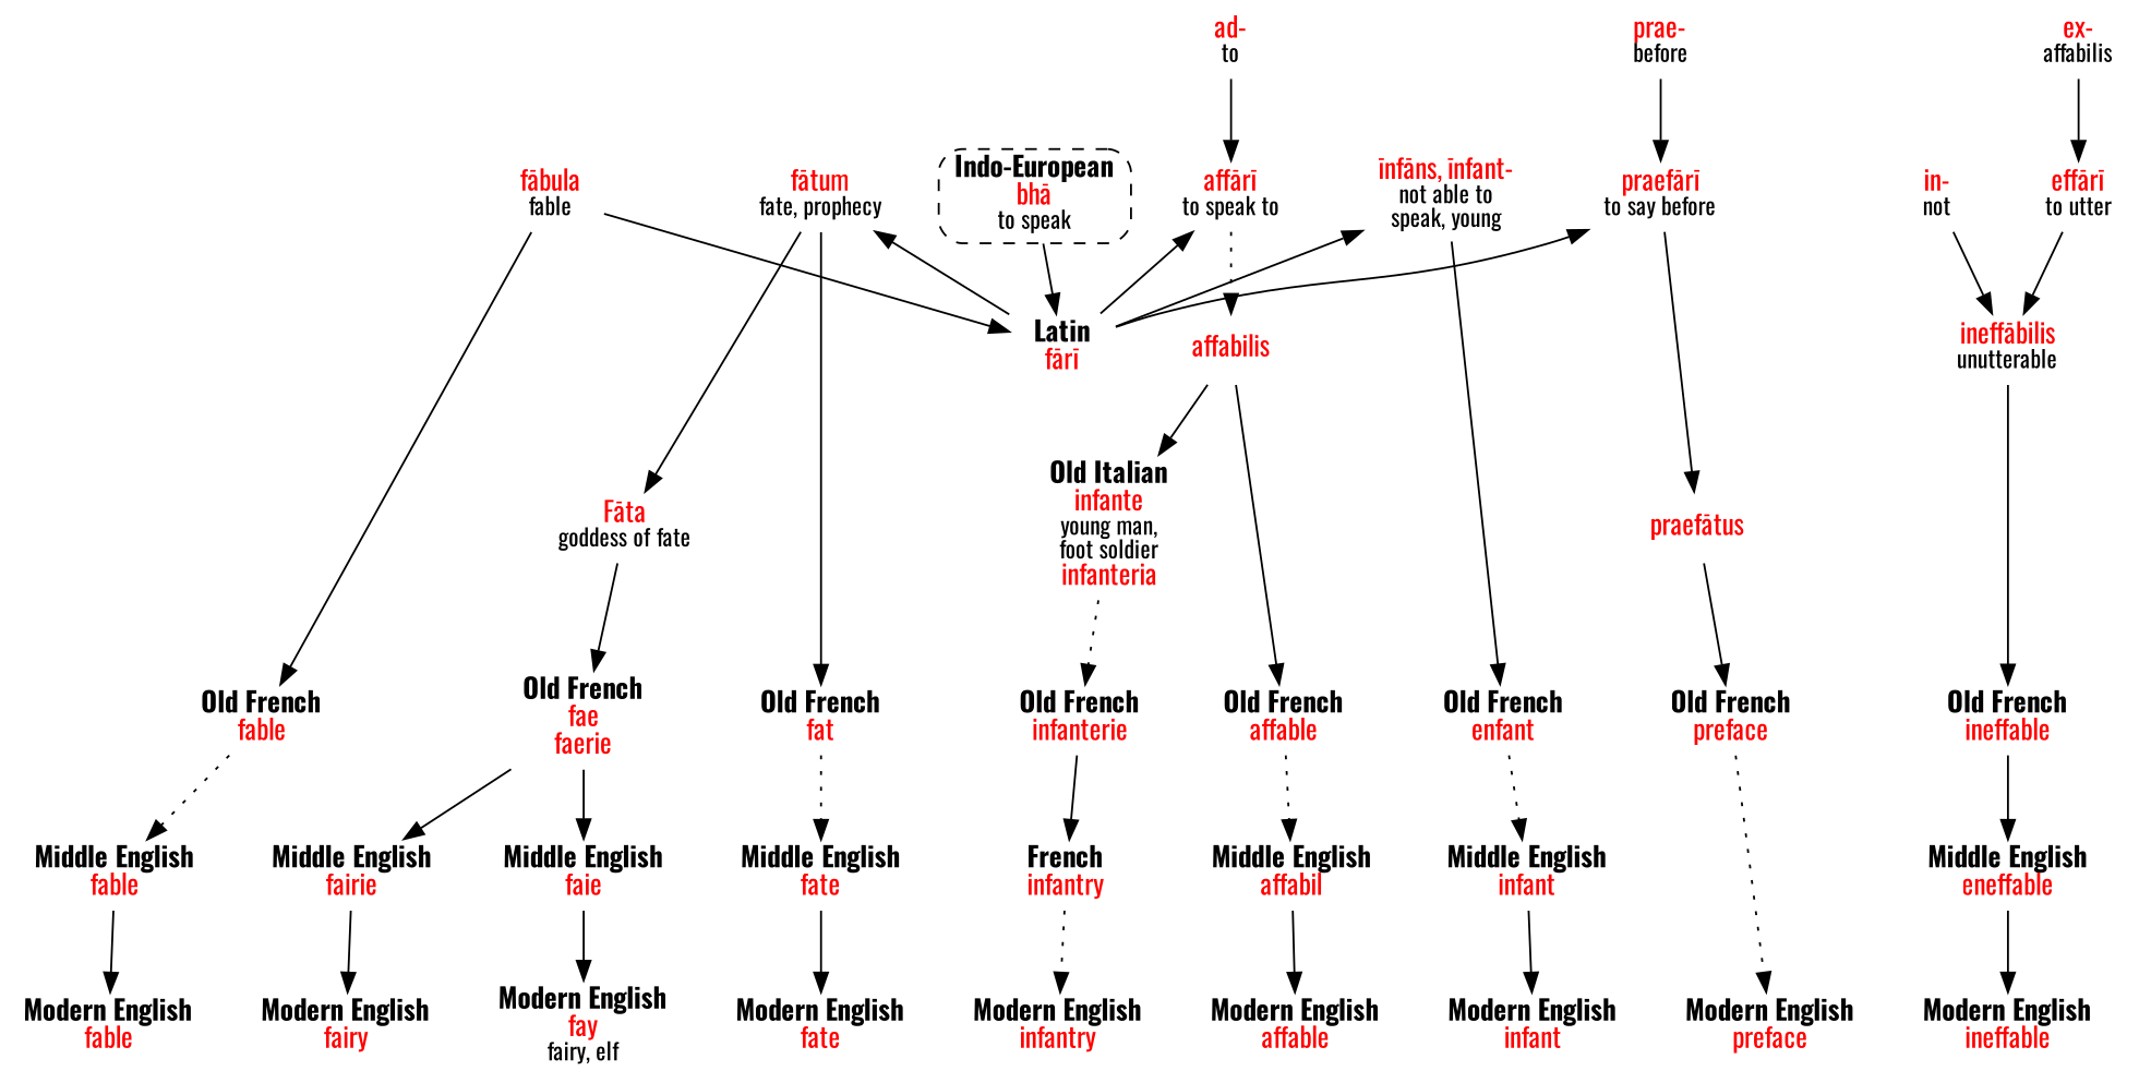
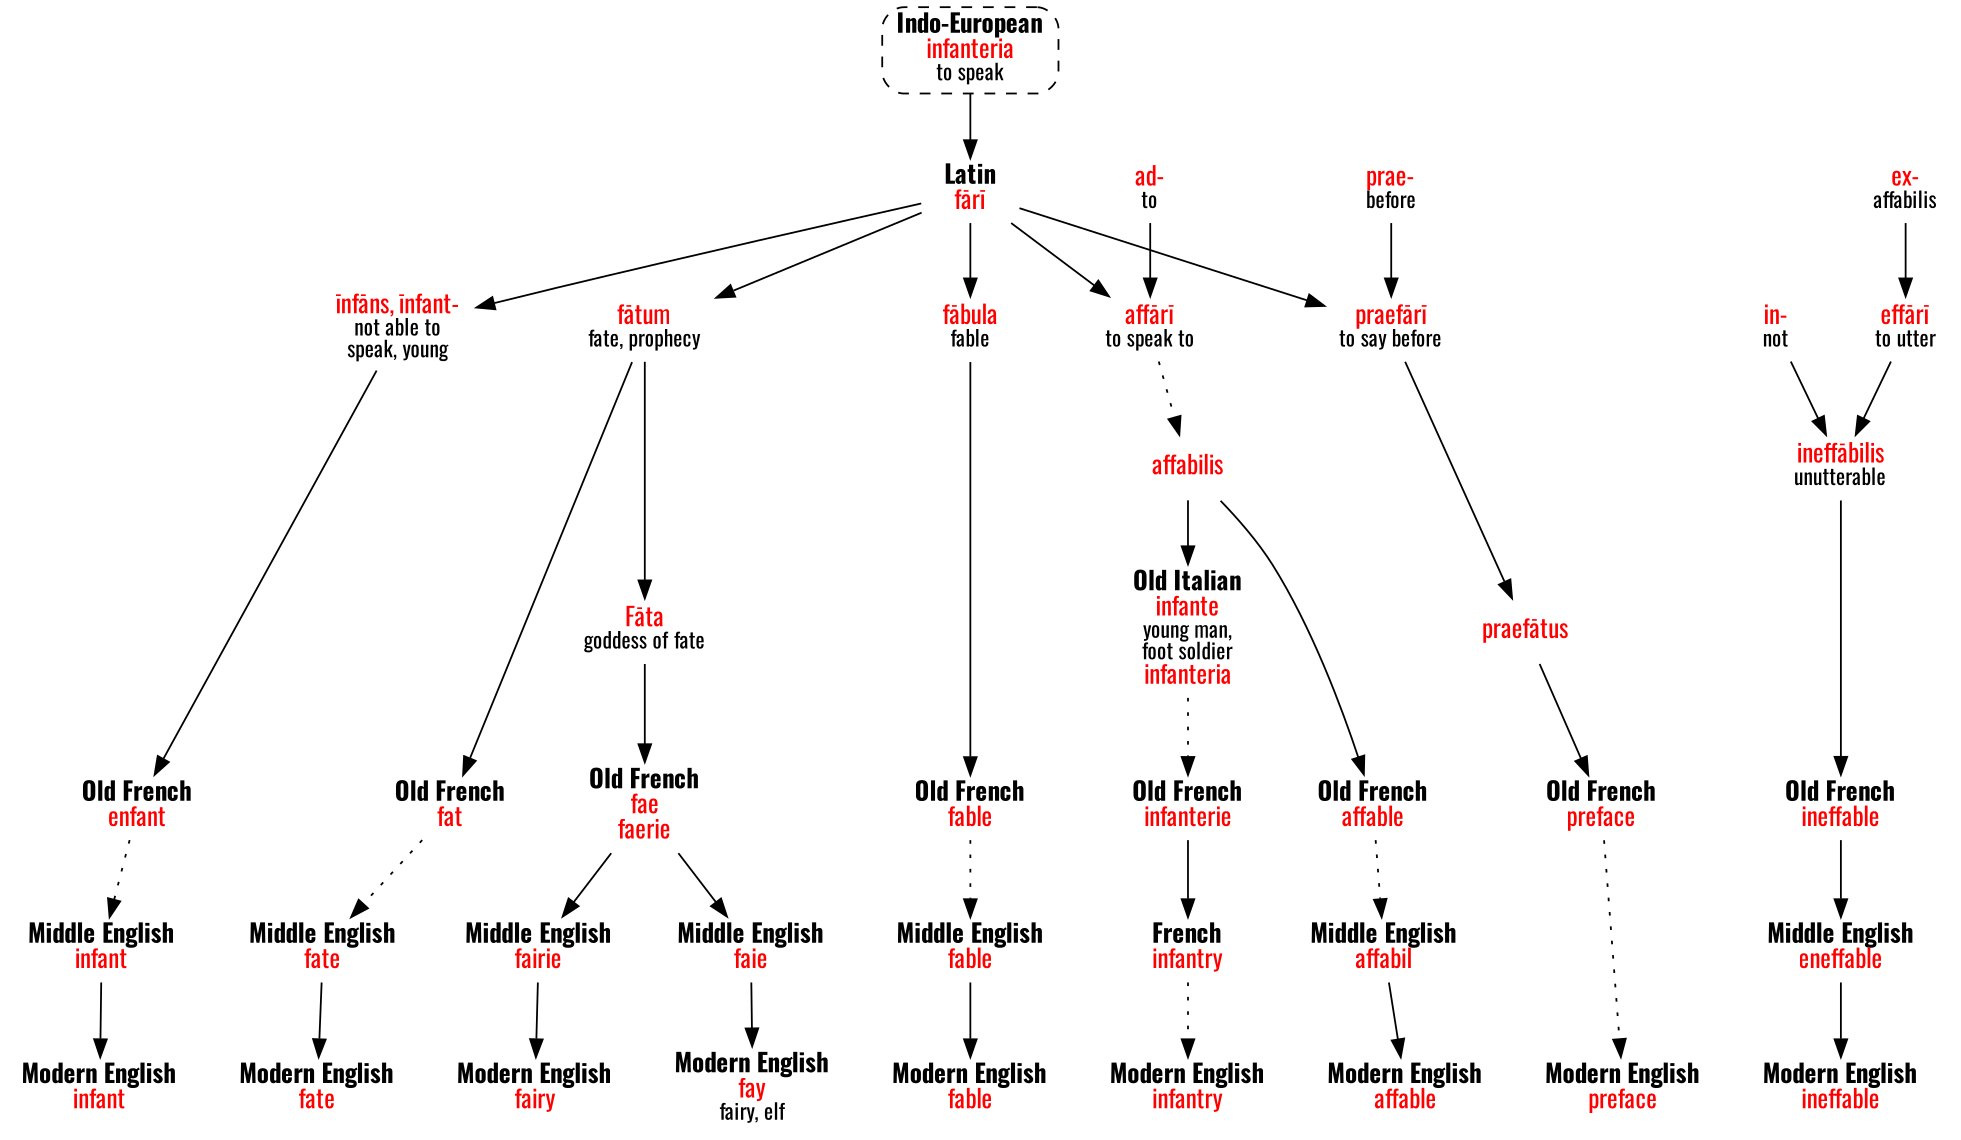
  digraph {
    fontname=Oswald
    node [fontname=Oswald shape=plaintext]
    edge [fontname=Oswald]
    n1 [label=<<font color="red">fābula</font><br/><font point-size="12">fable</font>>]
    n2 [label=<<font color="red">fātum</font><br/><font point-size="12">fate, prophecy</font>>]
    n3 [label=<<font color="red">affārī</font><br/><font point-size="12">to speak to</font>>]
    n4 [label=<<font color="red">effārī</font><br/><font point-size="12">to utter</font>>]
    n5 [label=<<font color="red">īnfāns, īnfant-</font><br/><font point-size="12">not able to<br/>speak, young</font>>]
    n6 [label=<<font color="red">praefārī</font><br/><font point-size="12">to say before</font>>]
    n7 [label=<<b>Modern English</b><br/><font color="red">fable</font>>]
    n8 [label=<<b>Modern English</b><br/><font color="red">fate</font>>]
    n9 [label=<<b>Modern English</b><br/><font color="red">fairy</font>>]
    n10 [label=<<b>Modern English</b><br/><font color="red">fay</font><br/><font point-size="12">fairy, elf</font>>]
    n11 [label=<<b>Modern English</b><br/><font color="red">affable</font>>]
    n12 [label=<<b>Modern English</b><br/><font color="red">ineffable</font>>]
    n13 [label=<<b>Modern English</b><br/><font color="red">infant</font>>]
    n14 [label=<<b>Modern English</b><br/><font color="red">infantry</font>>]
    n15 [label=<<b>Modern English</b><br/><font color="red">preface</font>>]
    n16 [label=<<b>Old French</b><br/><font color="red">fable</font>>]
    n17 [label=<<b>Old French</b><br/><font color="red">fat</font>>]
    n18 [label=<<b>Old French</b><br/><font color="red">fae<br/>faerie</font>>]
    n19 [label=<<b>Old French</b><br/><font color="red">affable</font>>]
    n20 [label=<<b>Old French</b><br/><font color="red">ineffable</font>>]
    n21 [label=<<b>Old French</b><br/><font color="red">enfant</font>>]
    n22 [label=<<b>Old French</b><br/><font color="red">infanterie</font>>]
    n23 [label=<<b>Old French</b><br/><font color="red">preface</font>>]
    n24 [label=<<font color="red">Fāta</font><br/><font point-size="12">goddess of fate</font>>]
    n25 [label=<<font color="red">affabilis</font>>]
    n26 [label=<<font color="red">ineffābilis</font><br/><font point-size="12">unutterable</font>>]
    n27 [label=<<font color="red">praefātus</font>>]
    n28 [label=<<b>Middle English</b><br/><font color="red">fable</font>>]
    n29 [label=<<b>Middle English</b><br/><font color="red">fate</font>>]
    n30 [label=<<b>Middle English</b><br/><font color="red">fairie</font>>]
    n31 [label=<<b>Middle English</b><br/><font color="red">faie</font>>]
    n32 [label=<<b>Middle English</b><br/><font color="red">affabil</font>>]
    n33 [label=<<b>Middle English</b><br/><font color="red">eneffable</font>>]
    n34 [label=<<b>Middle English</b><br/><font color="red">infant</font>>]
    n35 [label=<<b>French</b><br/><font color="red">infantry</font>>]
-   n36 [label=<<b>Indo-European</b><br/><font color="red">bhā</font><br/><font point-size="12">to speak</font>> shape=box style="dashed,rounded"]
+   n36 [label=<<b>Indo-European</b><br/><font color="red">infanteria</font><br/><font point-size="12">to speak</font>> shape=box style="dashed,rounded"]
    n37 [label=<<b>Latin</b><br/><font color="red">fārī</font>>]
    n38 [label=<<b>Old Italian</b><br/><font color="red">infante</font><br/><font point-size="12">young man,<br/>foot soldier</font><br/><font color="red">infanteria</font>>]
    n39 [label=<<font color="red">ad-</font><br/><font point-size="12">to</font>>]
    n40 [label=<<font color="red">ex-</font><br/><font point-size="12">affabilis</font>>]
    n41 [label=<<font color="red">in-</font><br/><font point-size="12">not</font>>]
    n42 [label=<<font color="red">prae-</font><br/><font point-size="12">before</font>>]
    subgraph sub_1 {
      rank=same
      n1
      n2
      n3
      n4
      n5
      n6
    }
    subgraph sub_2 {
      rank=same
      n7
      n8
      n9
      n10
      n11
      n12
      n13
      n14
      n15
    }
    subgraph sub_3 {
      rank=same
      n16
      n17
      n18
      n19
      n20
      n21
      n22
      n23
    }
    n1 -> n16
    n2 -> n17
    n2 -> n24
    n3 -> n25 [style=dotted]
    n4 -> n26
    n5 -> n21
    n6 -> n27
    n16 -> n28 [style=dotted]
    n17 -> n29 [style=dotted]
    n18 -> n30
    n18 -> n31
    n19 -> n32 [style=dotted]
    n20 -> n33 [stlye=dotted]
    n21 -> n34 [style=dotted]
    n22 -> n35
    n23 -> n15 [style=dotted]
    n24 -> n18
    n25 -> n19
    n25 -> n38
    n26 -> n20
    n27 -> n23
    n28 -> n7
    n29 -> n8
    n30 -> n9
    n31 -> n10
    n32 -> n11
    n33 -> n12
    n34 -> n13
    n35 -> n14 [style=dotted]
    n36 -> n37
-   n1 -> n37
+   n37 -> n1
    n37 -> n2
    n37 -> n3
    n37 -> n5
    n37 -> n6
    n38 -> n22 [style=dotted]
    n39 -> n3
    n40 -> n4
    n41 -> n26
    n42 -> n6
  }
